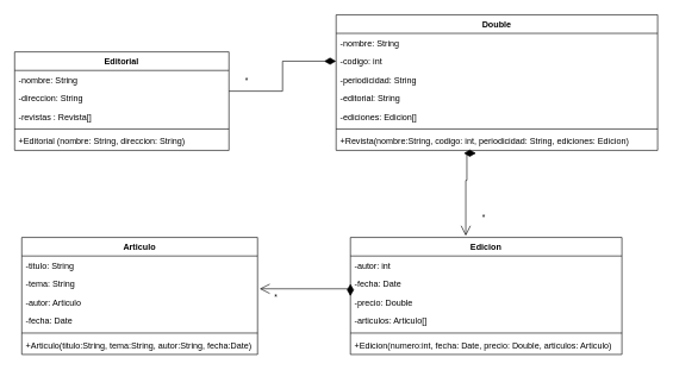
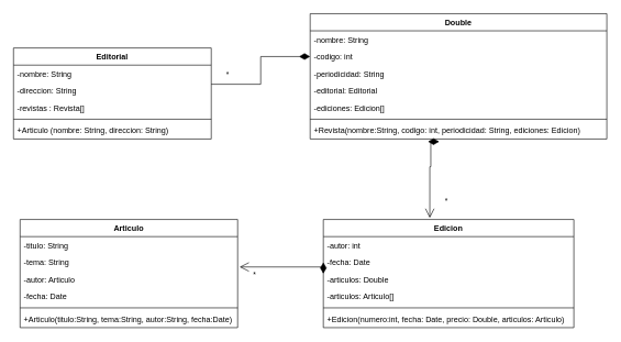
  <mxCell id="0" />
  <mxCell id="1" parent="0" />
  <mxCell id="2" value="Editorial" style="swimlane;fontStyle=1;align=center;verticalAlign=top;childLayout=stackLayout;horizontal=1;startSize=26;horizontalStack=0;resizeParent=1;resizeParentMax=0;resizeLast=0;collapsible=1;marginBottom=0;" vertex="1" parent="1"><mxGeometry x="20" y="72" width="300" height="138" as="geometry" /></mxCell>
  <mxCell id="3" value="-nombre: String&#10;" style="text;strokeColor=none;fillColor=none;align=left;verticalAlign=top;spacingLeft=4;spacingRight=4;overflow=hidden;rotatable=0;points=[[0,0.5],[1,0.5]];portConstraint=eastwest;" vertex="1" parent="2"><mxGeometry y="26" width="300" height="26" as="geometry" /></mxCell>
  <mxCell id="4" value="-direccion: String" style="text;strokeColor=none;fillColor=none;align=left;verticalAlign=top;spacingLeft=4;spacingRight=4;overflow=hidden;rotatable=0;points=[[0,0.5],[1,0.5]];portConstraint=eastwest;" vertex="1" parent="2"><mxGeometry y="52" width="300" height="26" as="geometry" /></mxCell>
  <mxCell id="5" value="-revistas : Revista[]" style="text;strokeColor=none;fillColor=none;align=left;verticalAlign=top;spacingLeft=4;spacingRight=4;overflow=hidden;rotatable=0;points=[[0,0.5],[1,0.5]];portConstraint=eastwest;" vertex="1" parent="2"><mxGeometry y="78" width="300" height="26" as="geometry" /></mxCell>
  <mxCell id="6" value="" style="line;strokeWidth=1;fillColor=none;align=left;verticalAlign=middle;spacingTop=-1;spacingLeft=3;spacingRight=3;rotatable=0;labelPosition=right;points=[];portConstraint=eastwest;strokeColor=inherit;" vertex="1" parent="2"><mxGeometry y="104" width="300" height="8" as="geometry" /></mxCell>
- <mxCell id="7" value="+Editorial (nombre: String, direccion: String)" style="text;strokeColor=none;fillColor=none;align=left;verticalAlign=top;spacingLeft=4;spacingRight=4;overflow=hidden;rotatable=0;points=[[0,0.5],[1,0.5]];portConstraint=eastwest;" vertex="1" parent="2"><mxGeometry y="112" width="300" height="26" as="geometry" /></mxCell>
+ <mxCell id="7" value="+Articulo (nombre: String, direccion: String)" style="text;strokeColor=none;fillColor=none;align=left;verticalAlign=top;spacingLeft=4;spacingRight=4;overflow=hidden;rotatable=0;points=[[0,0.5],[1,0.5]];portConstraint=eastwest;" vertex="1" parent="2"><mxGeometry y="112" width="300" height="26" as="geometry" /></mxCell>
  <mxCell id="8" value="Double" style="swimlane;fontStyle=1;align=center;verticalAlign=top;childLayout=stackLayout;horizontal=1;startSize=26;horizontalStack=0;resizeParent=1;resizeParentMax=0;resizeLast=0;collapsible=1;marginBottom=0;" vertex="1" parent="1"><mxGeometry x="470" y="20" width="450" height="190" as="geometry" /></mxCell>
  <mxCell id="9" value="-nombre: String" style="text;strokeColor=none;fillColor=none;align=left;verticalAlign=top;spacingLeft=4;spacingRight=4;overflow=hidden;rotatable=0;points=[[0,0.5],[1,0.5]];portConstraint=eastwest;" vertex="1" parent="8"><mxGeometry y="26" width="450" height="26" as="geometry" /></mxCell>
  <mxCell id="10" value="-codigo: int&#10;" style="text;strokeColor=none;fillColor=none;align=left;verticalAlign=top;spacingLeft=4;spacingRight=4;overflow=hidden;rotatable=0;points=[[0,0.5],[1,0.5]];portConstraint=eastwest;" vertex="1" parent="8"><mxGeometry y="52" width="450" height="26" as="geometry" /></mxCell>
  <mxCell id="11" value="-periodicidad: String" style="text;strokeColor=none;fillColor=none;align=left;verticalAlign=top;spacingLeft=4;spacingRight=4;overflow=hidden;rotatable=0;points=[[0,0.5],[1,0.5]];portConstraint=eastwest;" vertex="1" parent="8"><mxGeometry y="78" width="450" height="26" as="geometry" /></mxCell>
- <mxCell id="12" value="-editorial: String" style="text;strokeColor=none;fillColor=none;align=left;verticalAlign=top;spacingLeft=4;spacingRight=4;overflow=hidden;rotatable=0;points=[[0,0.5],[1,0.5]];portConstraint=eastwest;" vertex="1" parent="8"><mxGeometry y="104" width="450" height="26" as="geometry" /></mxCell>
+ <mxCell id="12" value="-editorial: Editorial" style="text;strokeColor=none;fillColor=none;align=left;verticalAlign=top;spacingLeft=4;spacingRight=4;overflow=hidden;rotatable=0;points=[[0,0.5],[1,0.5]];portConstraint=eastwest;" vertex="1" parent="8"><mxGeometry y="104" width="450" height="26" as="geometry" /></mxCell>
  <mxCell id="13" value="-ediciones: Edicion[]" style="text;strokeColor=none;fillColor=none;align=left;verticalAlign=top;spacingLeft=4;spacingRight=4;overflow=hidden;rotatable=0;points=[[0,0.5],[1,0.5]];portConstraint=eastwest;" vertex="1" parent="8"><mxGeometry y="130" width="450" height="26" as="geometry" /></mxCell>
  <mxCell id="14" value="" style="line;strokeWidth=1;fillColor=none;align=left;verticalAlign=middle;spacingTop=-1;spacingLeft=3;spacingRight=3;rotatable=0;labelPosition=right;points=[];portConstraint=eastwest;strokeColor=inherit;" vertex="1" parent="8"><mxGeometry y="156" width="450" height="8" as="geometry" /></mxCell>
  <mxCell id="15" value="+Revista(nombre:String, codigo: int, periodicidad: String, ediciones: Edicion)" style="text;strokeColor=none;fillColor=none;align=left;verticalAlign=top;spacingLeft=4;spacingRight=4;overflow=hidden;rotatable=0;points=[[0,0.5],[1,0.5]];portConstraint=eastwest;" vertex="1" parent="8"><mxGeometry y="164" width="450" height="26" as="geometry" /></mxCell>
  <mxCell id="16" value="Edicion" style="swimlane;fontStyle=1;align=center;verticalAlign=top;childLayout=stackLayout;horizontal=1;startSize=26;horizontalStack=0;resizeParent=1;resizeParentMax=0;resizeLast=0;collapsible=1;marginBottom=0;" vertex="1" parent="1"><mxGeometry x="490" y="332" width="380" height="164" as="geometry" /></mxCell>
  <mxCell id="17" value="-autor: int" style="text;strokeColor=none;fillColor=none;align=left;verticalAlign=top;spacingLeft=4;spacingRight=4;overflow=hidden;rotatable=0;points=[[0,0.5],[1,0.5]];portConstraint=eastwest;" vertex="1" parent="16"><mxGeometry y="26" width="380" height="26" as="geometry" /></mxCell>
  <mxCell id="18" value="-fecha: Date" style="text;strokeColor=none;fillColor=none;align=left;verticalAlign=top;spacingLeft=4;spacingRight=4;overflow=hidden;rotatable=0;points=[[0,0.5],[1,0.5]];portConstraint=eastwest;" vertex="1" parent="16"><mxGeometry y="52" width="380" height="26" as="geometry" /></mxCell>
- <mxCell id="19" value="-precio: Double" style="text;strokeColor=none;fillColor=none;align=left;verticalAlign=top;spacingLeft=4;spacingRight=4;overflow=hidden;rotatable=0;points=[[0,0.5],[1,0.5]];portConstraint=eastwest;" vertex="1" parent="16"><mxGeometry y="78" width="380" height="26" as="geometry" /></mxCell>
+ <mxCell id="19" value="-articulos: Double" style="text;strokeColor=none;fillColor=none;align=left;verticalAlign=top;spacingLeft=4;spacingRight=4;overflow=hidden;rotatable=0;points=[[0,0.5],[1,0.5]];portConstraint=eastwest;" vertex="1" parent="16"><mxGeometry y="78" width="380" height="26" as="geometry" /></mxCell>
  <mxCell id="20" value="-articulos: Articulo[]" style="text;strokeColor=none;fillColor=none;align=left;verticalAlign=top;spacingLeft=4;spacingRight=4;overflow=hidden;rotatable=0;points=[[0,0.5],[1,0.5]];portConstraint=eastwest;" vertex="1" parent="16"><mxGeometry y="104" width="380" height="26" as="geometry" /></mxCell>
  <mxCell id="21" value="" style="line;strokeWidth=1;fillColor=none;align=left;verticalAlign=middle;spacingTop=-1;spacingLeft=3;spacingRight=3;rotatable=0;labelPosition=right;points=[];portConstraint=eastwest;strokeColor=inherit;" vertex="1" parent="16"><mxGeometry y="130" width="380" height="8" as="geometry" /></mxCell>
  <mxCell id="22" value="+Edicion(numero:int, fecha: Date, precio: Double, articulos: Articulo)" style="text;strokeColor=none;fillColor=none;align=left;verticalAlign=top;spacingLeft=4;spacingRight=4;overflow=hidden;rotatable=0;points=[[0,0.5],[1,0.5]];portConstraint=eastwest;" vertex="1" parent="16"><mxGeometry y="138" width="380" height="26" as="geometry" /></mxCell>
  <mxCell id="23" value="Articulo&#10;" style="swimlane;fontStyle=1;align=center;verticalAlign=top;childLayout=stackLayout;horizontal=1;startSize=26;horizontalStack=0;resizeParent=1;resizeParentMax=0;resizeLast=0;collapsible=1;marginBottom=0;" vertex="1" parent="1"><mxGeometry x="30" y="332" width="330" height="164" as="geometry" /></mxCell>
  <mxCell id="24" value="-titulo: String" style="text;strokeColor=none;fillColor=none;align=left;verticalAlign=top;spacingLeft=4;spacingRight=4;overflow=hidden;rotatable=0;points=[[0,0.5],[1,0.5]];portConstraint=eastwest;" vertex="1" parent="23"><mxGeometry y="26" width="330" height="26" as="geometry" /></mxCell>
  <mxCell id="25" value="-tema: String" style="text;strokeColor=none;fillColor=none;align=left;verticalAlign=top;spacingLeft=4;spacingRight=4;overflow=hidden;rotatable=0;points=[[0,0.5],[1,0.5]];portConstraint=eastwest;" vertex="1" parent="23"><mxGeometry y="52" width="330" height="26" as="geometry" /></mxCell>
  <mxCell id="26" value="-autor: Articulo" style="text;strokeColor=none;fillColor=none;align=left;verticalAlign=top;spacingLeft=4;spacingRight=4;overflow=hidden;rotatable=0;points=[[0,0.5],[1,0.5]];portConstraint=eastwest;" vertex="1" parent="23"><mxGeometry y="78" width="330" height="26" as="geometry" /></mxCell>
  <mxCell id="27" value="-fecha: Date" style="text;strokeColor=none;fillColor=none;align=left;verticalAlign=top;spacingLeft=4;spacingRight=4;overflow=hidden;rotatable=0;points=[[0,0.5],[1,0.5]];portConstraint=eastwest;" vertex="1" parent="23"><mxGeometry y="104" width="330" height="26" as="geometry" /></mxCell>
  <mxCell id="28" value="" style="line;strokeWidth=1;fillColor=none;align=left;verticalAlign=middle;spacingTop=-1;spacingLeft=3;spacingRight=3;rotatable=0;labelPosition=right;points=[];portConstraint=eastwest;strokeColor=inherit;" vertex="1" parent="23"><mxGeometry y="130" width="330" height="8" as="geometry" /></mxCell>
  <mxCell id="29" value="+Articulo(titulo:String, tema:String, autor:String, fecha:Date)" style="text;strokeColor=none;fillColor=none;align=left;verticalAlign=top;spacingLeft=4;spacingRight=4;overflow=hidden;rotatable=0;points=[[0,0.5],[1,0.5]];portConstraint=eastwest;" vertex="1" parent="23"><mxGeometry y="138" width="330" height="26" as="geometry" /></mxCell>
  <mxCell id="30" value="*" style="endArrow=open;html=1;endSize=12;startArrow=diamondThin;startSize=14;startFill=1;edgeStyle=orthogonalEdgeStyle;align=left;verticalAlign=bottom;rounded=0;exitX=0;exitY=0.5;exitDx=0;exitDy=0;entryX=1.009;entryY=0.769;entryDx=0;entryDy=0;entryPerimeter=0;" edge="1" parent="1" source="18" target="25"><mxGeometry x="0.734" y="21" relative="1" as="geometry"><mxPoint x="629.1" y="240.004" as="sourcePoint" /><mxPoint x="629" y="350.068" as="targetPoint" /><Array as="points"><mxPoint x="490" y="407" /><mxPoint x="490" y="404" /></Array><mxPoint as="offset" /></mxGeometry></mxCell>
  <mxCell id="31" value="*" style="endArrow=none;html=1;endSize=12;startArrow=diamondThin;startSize=14;startFill=1;edgeStyle=orthogonalEdgeStyle;align=left;verticalAlign=bottom;rounded=0;exitX=0;exitY=0.5;exitDx=0;exitDy=0;entryX=1;entryY=0.115;entryDx=0;entryDy=0;entryPerimeter=0;" edge="1" parent="1" source="10" target="4"><mxGeometry x="0.778" y="-5" relative="1" as="geometry"><mxPoint x="490" y="292" as="sourcePoint" /><mxPoint x="330" y="292" as="targetPoint" /><mxPoint as="offset" /></mxGeometry></mxCell>
  <mxCell id="32" value="*" style="endArrow=open;html=1;endSize=12;startArrow=diamondThin;startSize=14;startFill=1;edgeStyle=orthogonalEdgeStyle;align=left;verticalAlign=bottom;rounded=0;exitX=0.397;exitY=1.154;exitDx=0;exitDy=0;exitPerimeter=0;entryX=0.425;entryY=-0.014;entryDx=0;entryDy=0;entryPerimeter=0;" edge="1" parent="1" source="15" target="16"><mxGeometry x="0.734" y="21" relative="1" as="geometry"><mxPoint x="330" y="292" as="sourcePoint" /><mxPoint x="490" y="292" as="targetPoint" /><Array as="points"><mxPoint x="653" y="252" /><mxPoint x="652" y="252" /></Array><mxPoint as="offset" /></mxGeometry></mxCell>
